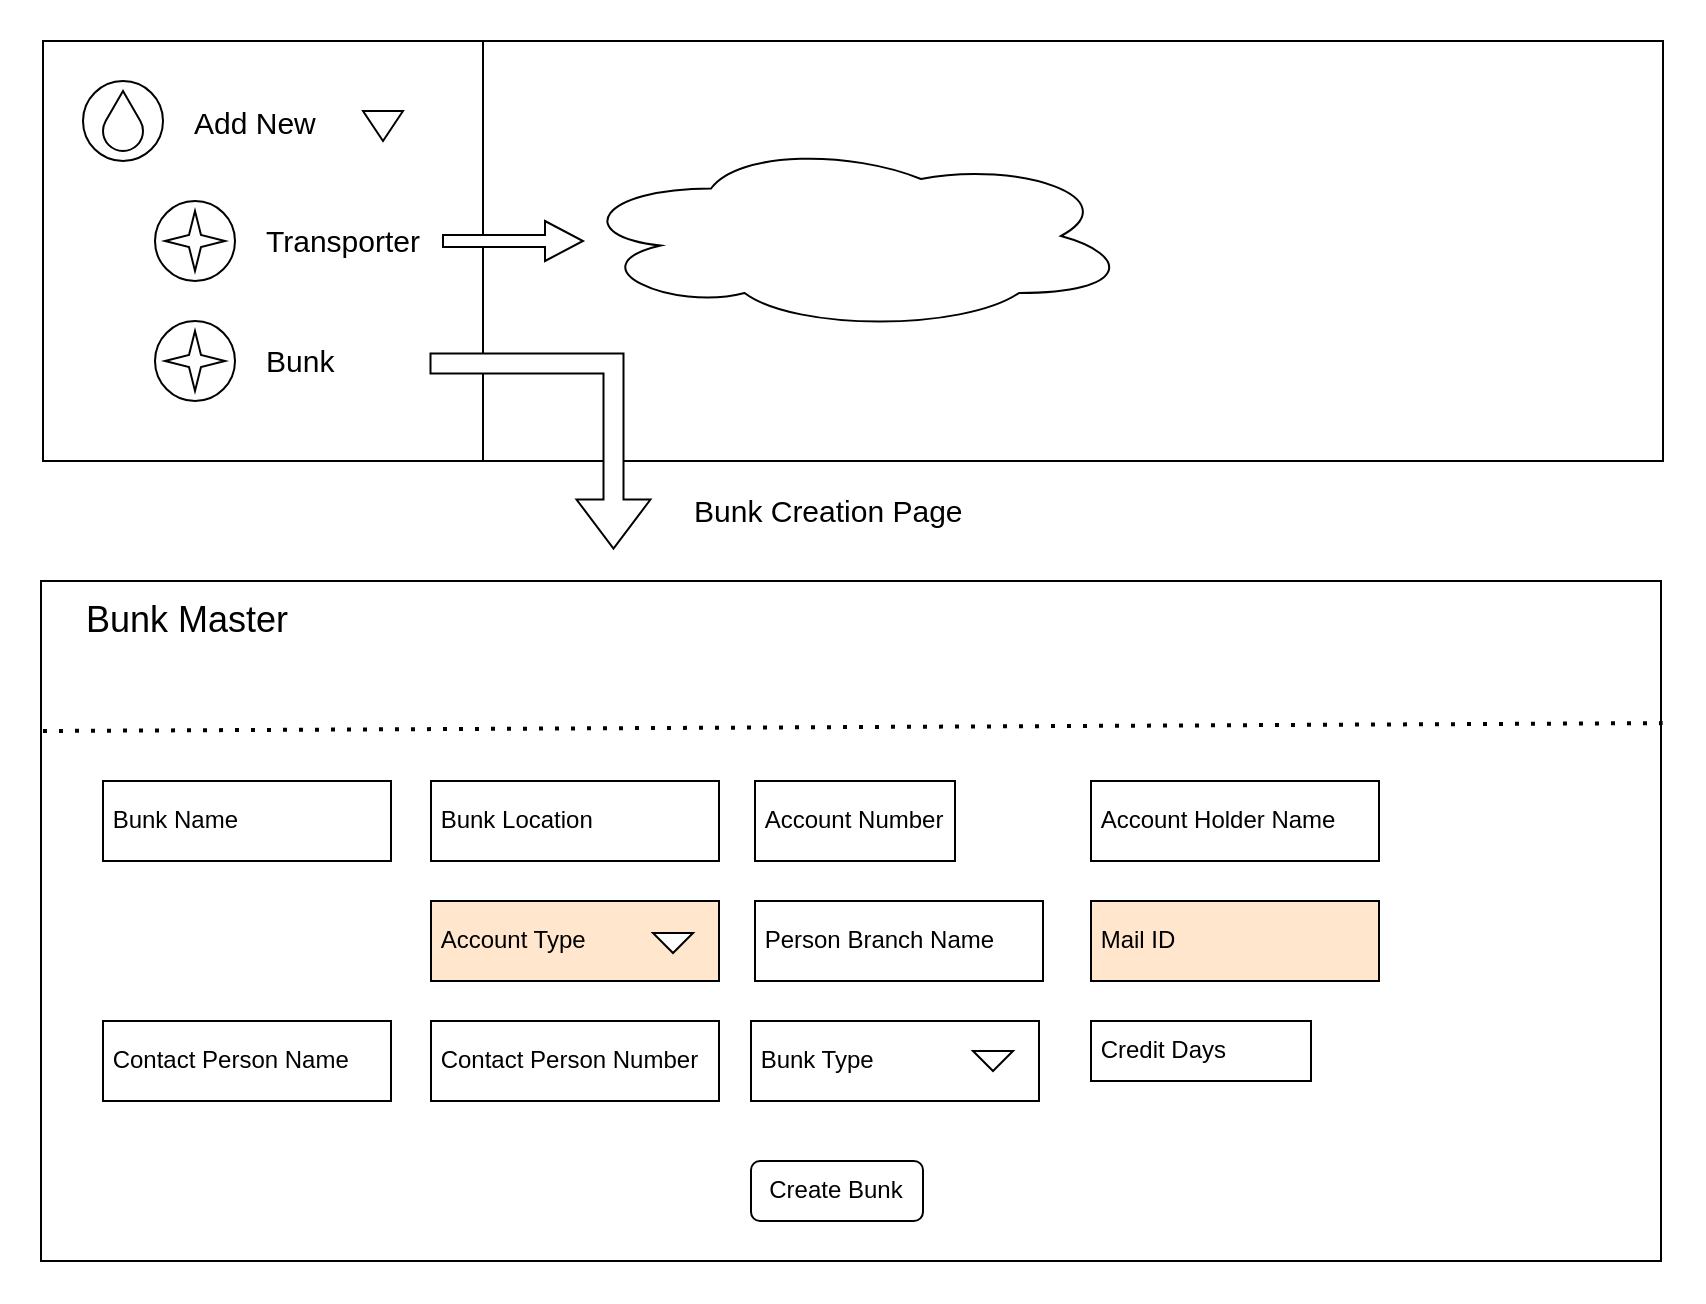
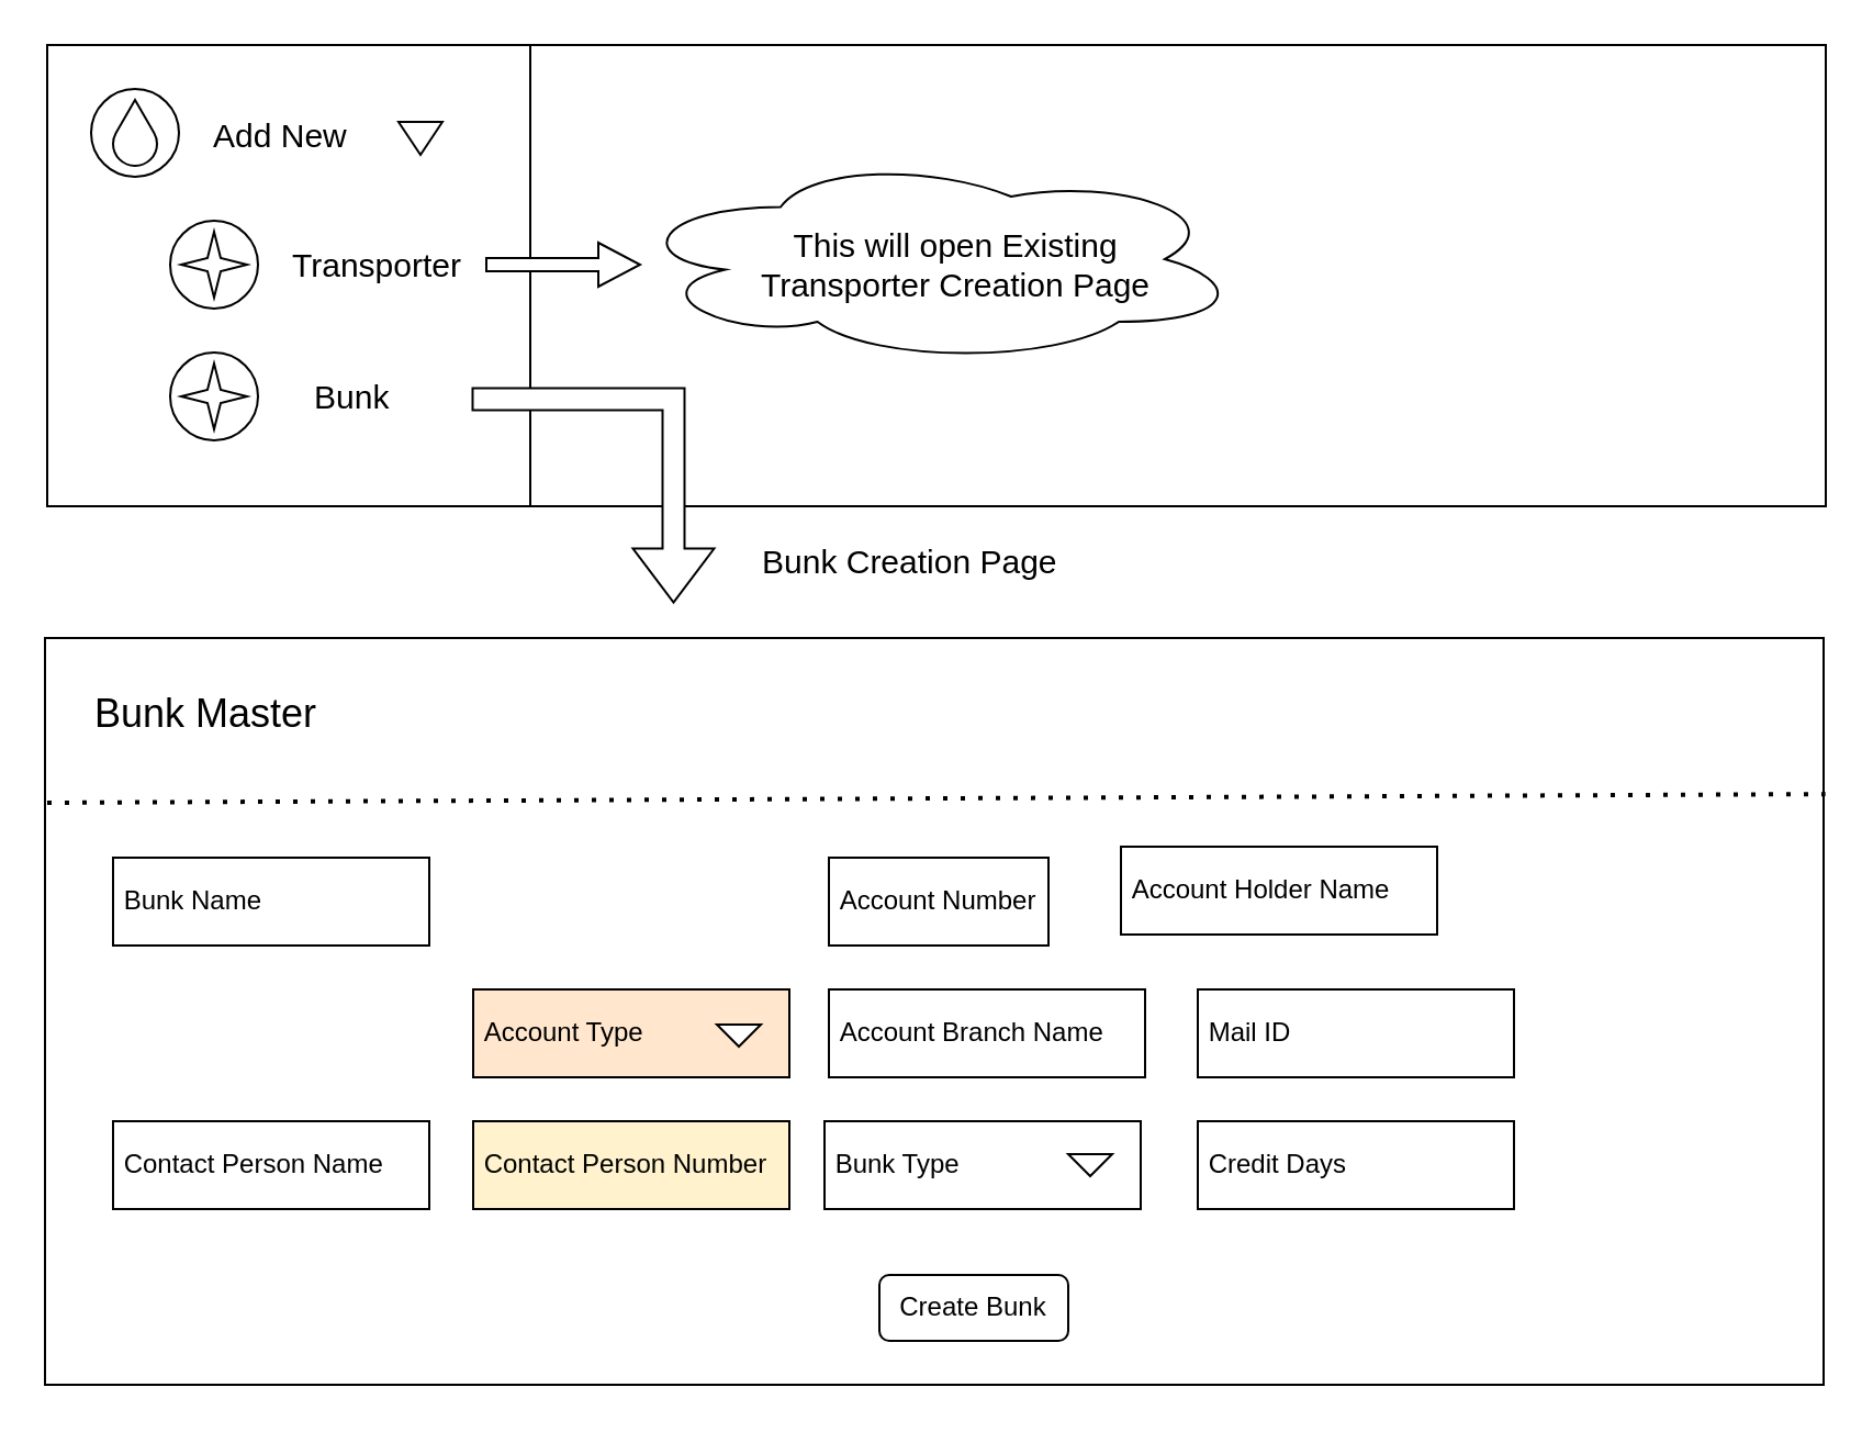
  <mxCell id="0" />
  <mxCell id="1" parent="0" />
  <mxCell id="2" value="" style="rounded=0;whiteSpace=wrap;html=1;" vertex="1" parent="1"><mxGeometry x="21" y="20" width="810" height="210" as="geometry" /></mxCell>
  <mxCell id="3" value="" style="rounded=0;whiteSpace=wrap;html=1;" vertex="1" parent="1"><mxGeometry x="21" y="20" width="220" height="210" as="geometry" /></mxCell>
  <mxCell id="4" value="" style="ellipse;whiteSpace=wrap;html=1;aspect=fixed;" vertex="1" parent="1"><mxGeometry x="41" y="40" width="40" height="40" as="geometry" /></mxCell>
  <mxCell id="5" value="" style="verticalLabelPosition=bottom;verticalAlign=top;html=1;shape=mxgraph.basic.drop" vertex="1" parent="1"><mxGeometry x="51" y="45" width="20" height="30" as="geometry" /></mxCell>
  <mxCell id="6" value="&lt;font style=&quot;font-size: 15px;&quot;&gt;Add New&lt;/font&gt;" style="text;html=1;align=left;verticalAlign=middle;whiteSpace=wrap;rounded=0;" vertex="1" parent="1"><mxGeometry x="95" y="45.5" width="70" height="30" as="geometry" /></mxCell>
  <mxCell id="7" value="" style="verticalLabelPosition=bottom;verticalAlign=top;html=1;shape=mxgraph.basic.acute_triangle;dx=0.5;rotation=-180;" vertex="1" parent="1"><mxGeometry x="181" y="55" width="20" height="15" as="geometry" /></mxCell>
  <mxCell id="8" value="" style="verticalLabelPosition=bottom;verticalAlign=top;html=1;shape=mxgraph.basic.donut;dx=25;" vertex="1" parent="1"><mxGeometry x="77" y="100" width="40" height="40" as="geometry" /></mxCell>
  <mxCell id="9" value="" style="verticalLabelPosition=bottom;verticalAlign=top;html=1;shape=mxgraph.basic.4_point_star_2;dx=0.8;" vertex="1" parent="1"><mxGeometry x="82" y="105" width="30" height="30" as="geometry" /></mxCell>
  <mxCell id="10" value="&lt;font style=&quot;font-size: 15px;&quot;&gt;Transporter&lt;/font&gt;" style="text;html=1;align=left;verticalAlign=middle;whiteSpace=wrap;rounded=0;" vertex="1" parent="1"><mxGeometry x="131" y="105" width="70" height="30" as="geometry" /></mxCell>
  <mxCell id="11" value="" style="verticalLabelPosition=bottom;verticalAlign=top;html=1;shape=mxgraph.basic.donut;dx=25;" vertex="1" parent="1"><mxGeometry x="77" y="160" width="40" height="40" as="geometry" /></mxCell>
  <mxCell id="12" value="" style="verticalLabelPosition=bottom;verticalAlign=top;html=1;shape=mxgraph.basic.4_point_star_2;dx=0.8;" vertex="1" parent="1"><mxGeometry x="82" y="165" width="30" height="30" as="geometry" /></mxCell>
- <mxCell id="13" value="&lt;font style=&quot;font-size: 15px;&quot;&gt;Bunk&lt;/font&gt;" style="text;html=1;align=left;verticalAlign=middle;whiteSpace=wrap;rounded=0;" vertex="1" parent="1"><mxGeometry x="131" y="165" width="70" height="30" as="geometry" /></mxCell>
+ <mxCell id="13" value="&lt;font style=&quot;font-size: 15px;&quot;&gt;Bunk&lt;/font&gt;" style="text;html=1;align=left;verticalAlign=middle;whiteSpace=wrap;rounded=0;" vertex="1" parent="1"><mxGeometry x="141" y="165" width="70" height="30" as="geometry" /></mxCell>
  <mxCell id="14" value="" style="html=1;shadow=0;dashed=0;align=center;verticalAlign=middle;shape=mxgraph.arrows2.arrow;dy=0.7;dx=19;notch=0;" vertex="1" parent="1"><mxGeometry x="221" y="110" width="70" height="20" as="geometry" /></mxCell>
  <mxCell id="15" value="" style="ellipse;shape=cloud;whiteSpace=wrap;html=1;" vertex="1" parent="1"><mxGeometry x="285" y="70" width="280" height="95" as="geometry" /></mxCell>
+ <mxCell id="16" value="&lt;font style=&quot;font-size: 15px;&quot;&gt;This will open Existing Transporter Creation Page&lt;/font&gt;" style="text;html=1;align=center;verticalAlign=middle;whiteSpace=wrap;rounded=0;" vertex="1" parent="1"><mxGeometry x="345" y="97.5" width="180" height="45" as="geometry" /></mxCell>
  <mxCell id="17" value="" style="html=1;shadow=0;dashed=0;align=center;verticalAlign=middle;shape=mxgraph.arrows2.bendArrow;dy=5;dx=24.5;notch=0;arrowHead=37;rounded=0;rotation=90;" vertex="1" parent="1"><mxGeometry x="221" y="170" width="97.5" height="110" as="geometry" /></mxCell>
  <mxCell id="18" value="" style="rounded=0;whiteSpace=wrap;html=1;" vertex="1" parent="1"><mxGeometry x="20" y="290" width="810" height="340" as="geometry" /></mxCell>
  <mxCell id="19" value="&lt;font style=&quot;font-size: 15px;&quot;&gt;Bunk Creation Page&lt;/font&gt;" style="text;html=1;align=left;verticalAlign=middle;whiteSpace=wrap;rounded=0;" vertex="1" parent="1"><mxGeometry x="345" y="240" width="146" height="30" as="geometry" /></mxCell>
  <mxCell id="20" value="" style="endArrow=none;dashed=1;html=1;dashPattern=1 3;strokeWidth=2;rounded=0;entryX=1.001;entryY=0.209;entryDx=0;entryDy=0;entryPerimeter=0;" edge="1" parent="1" target="18"><mxGeometry width="50" height="50" relative="1" as="geometry"><mxPoint x="21" y="365" as="sourcePoint" /><mxPoint x="831" y="350" as="targetPoint" /></mxGeometry></mxCell>
- <mxCell id="21" value="&lt;font style=&quot;font-size: 18px;&quot;&gt;Bunk Master&lt;/font&gt;" style="text;html=1;align=left;verticalAlign=middle;whiteSpace=wrap;rounded=0;" vertex="1" parent="1"><mxGeometry x="41" y="295" width="146" height="30" as="geometry" /></mxCell>
+ <mxCell id="21" value="&lt;font style=&quot;font-size: 18px;&quot;&gt;Bunk Master&lt;/font&gt;" style="text;html=1;align=left;verticalAlign=middle;whiteSpace=wrap;rounded=0;" vertex="1" parent="1"><mxGeometry x="41" y="310" width="146" height="30" as="geometry" /></mxCell>
  <mxCell id="22" value="&amp;nbsp;Bunk Name" style="rounded=0;whiteSpace=wrap;html=1;align=left;" vertex="1" parent="1"><mxGeometry x="51" y="390" width="144" height="40" as="geometry" /></mxCell>
  <mxCell id="23" value="&amp;nbsp;Account Number" style="rounded=0;whiteSpace=wrap;html=1;align=left;" vertex="1" parent="1"><mxGeometry x="377" y="390" width="100" height="40" as="geometry" /></mxCell>
- <mxCell id="24" value="&amp;nbsp;Bunk Location" style="rounded=0;whiteSpace=wrap;html=1;align=left;" vertex="1" parent="1"><mxGeometry x="215" y="390" width="144" height="40" as="geometry" /></mxCell>
- <mxCell id="25" value="&amp;nbsp;Account Holder Name" style="rounded=0;whiteSpace=wrap;html=1;align=left;" vertex="1" parent="1"><mxGeometry x="545" y="390" width="144" height="40" as="geometry" /></mxCell>
+ <mxCell id="25" value="&amp;nbsp;Account Holder Name" style="rounded=0;whiteSpace=wrap;html=1;align=left;" vertex="1" parent="1"><mxGeometry x="510" y="385" width="144" height="40" as="geometry" /></mxCell>
  <mxCell id="26" value="&amp;nbsp;Account Type" style="rounded=0;whiteSpace=wrap;html=1;align=left;fillColor=#ffe6cc;" vertex="1" parent="1"><mxGeometry x="215" y="450" width="144" height="40" as="geometry" /></mxCell>
  <mxCell id="27" value="" style="verticalLabelPosition=bottom;verticalAlign=top;html=1;shape=mxgraph.basic.acute_triangle;dx=0.5;rotation=-180;" vertex="1" parent="1"><mxGeometry x="326" y="466" width="20" height="10" as="geometry" /></mxCell>
- <mxCell id="28" value="&amp;nbsp;Person Branch Name" style="rounded=0;whiteSpace=wrap;html=1;align=left;" vertex="1" parent="1"><mxGeometry x="377" y="450" width="144" height="40" as="geometry" /></mxCell>
- <mxCell id="29" value="Create Bunk" style="rounded=1;whiteSpace=wrap;html=1;" vertex="1" parent="1"><mxGeometry x="375" y="580" width="86" height="30" as="geometry" /></mxCell>
- <mxCell id="30" value="&amp;nbsp;Mail ID" style="rounded=0;whiteSpace=wrap;html=1;align=left;fillColor=#ffe6cc;" vertex="1" parent="1"><mxGeometry x="545" y="450" width="144" height="40" as="geometry" /></mxCell>
+ <mxCell id="28" value="&amp;nbsp;Account Branch Name" style="rounded=0;whiteSpace=wrap;html=1;align=left;" vertex="1" parent="1"><mxGeometry x="377" y="450" width="144" height="40" as="geometry" /></mxCell>
+ <mxCell id="29" value="Create Bunk" style="rounded=1;whiteSpace=wrap;html=1;" vertex="1" parent="1"><mxGeometry x="400" y="580" width="86" height="30" as="geometry" /></mxCell>
+ <mxCell id="30" value="&amp;nbsp;Mail ID" style="rounded=0;whiteSpace=wrap;html=1;align=left;" vertex="1" parent="1"><mxGeometry x="545" y="450" width="144" height="40" as="geometry" /></mxCell>
  <mxCell id="31" value="&amp;nbsp;Contact Person Name" style="rounded=0;whiteSpace=wrap;html=1;align=left;" vertex="1" parent="1"><mxGeometry x="51" y="510" width="144" height="40" as="geometry" /></mxCell>
- <mxCell id="32" value="&amp;nbsp;Contact Person Number" style="rounded=0;whiteSpace=wrap;html=1;align=left;" vertex="1" parent="1"><mxGeometry x="215" y="510" width="144" height="40" as="geometry" /></mxCell>
+ <mxCell id="32" value="&amp;nbsp;Contact Person Number" style="rounded=0;whiteSpace=wrap;html=1;align=left;fillColor=#fff2cc;" vertex="1" parent="1"><mxGeometry x="215" y="510" width="144" height="40" as="geometry" /></mxCell>
  <mxCell id="33" value="&amp;nbsp;Bunk Type&amp;nbsp;" style="rounded=0;whiteSpace=wrap;html=1;align=left;" vertex="1" parent="1"><mxGeometry x="375" y="510" width="144" height="40" as="geometry" /></mxCell>
  <mxCell id="34" value="" style="verticalLabelPosition=bottom;verticalAlign=top;html=1;shape=mxgraph.basic.acute_triangle;dx=0.5;rotation=-180;" vertex="1" parent="1"><mxGeometry x="486" y="525" width="20" height="10" as="geometry" /></mxCell>
- <mxCell id="35" value="&amp;nbsp;Credit Days" style="rounded=0;whiteSpace=wrap;html=1;align=left;" vertex="1" parent="1"><mxGeometry x="545" y="510" width="110" height="30" as="geometry" /></mxCell>
+ <mxCell id="35" value="&amp;nbsp;Credit Days" style="rounded=0;whiteSpace=wrap;html=1;align=left;" vertex="1" parent="1"><mxGeometry x="545" y="510" width="144" height="40" as="geometry" /></mxCell>
